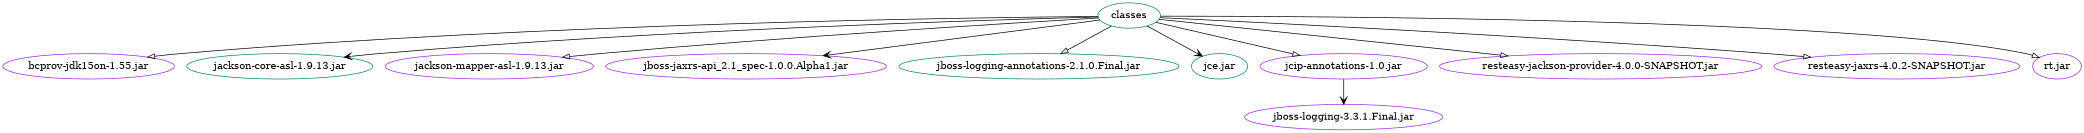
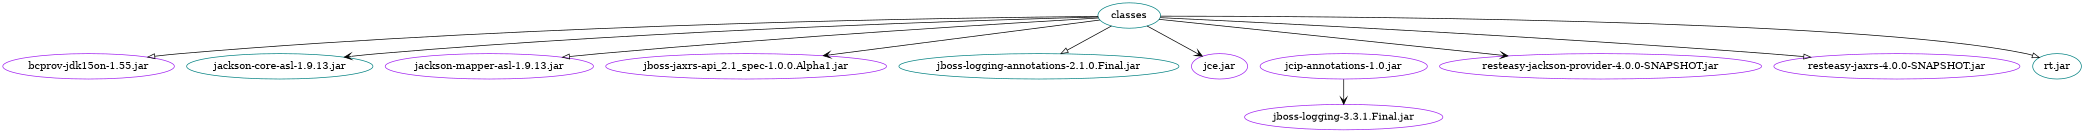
  digraph {
    node [color=purple]
    edge [arrowhead=onormal]
    classes [color=teal]
    "bcprov-jdk15on-1.55.jar"
    "jackson-core-asl-1.9.13.jar" [color=teal]
    "jackson-mapper-asl-1.9.13.jar"
    "jboss-jaxrs-api_2.1_spec-1.0.0.Alpha1.jar"
    "jboss-logging-annotations-2.1.0.Final.jar" [color=teal]
-   "jce.jar" [color=teal]
+   "jce.jar"
    "jcip-annotations-1.0.jar"
    "resteasy-jackson-provider-4.0.0-SNAPSHOT.jar"
-   "resteasy-jaxrs-4.0.0-SNAPSHOT.jar" [label="resteasy-jaxrs-4.0.2-SNAPSHOT.jar"]
-   "rt.jar"
+   "resteasy-jaxrs-4.0.0-SNAPSHOT.jar"
+   "rt.jar" [color=teal]
    "jboss-logging-3.3.1.Final.jar"
    classes -> "bcprov-jdk15on-1.55.jar"
    classes -> "jackson-core-asl-1.9.13.jar" [arrowhead=vee]
    classes -> "jackson-mapper-asl-1.9.13.jar"
    classes -> "jboss-jaxrs-api_2.1_spec-1.0.0.Alpha1.jar" [arrowhead=vee]
    classes -> "jboss-logging-annotations-2.1.0.Final.jar"
    classes -> "jce.jar" [arrowhead=vee]
-   classes -> "jcip-annotations-1.0.jar"
-   classes -> "resteasy-jackson-provider-4.0.0-SNAPSHOT.jar"
+   classes -> "resteasy-jackson-provider-4.0.0-SNAPSHOT.jar" [arrowhead=vee]
    classes -> "resteasy-jaxrs-4.0.0-SNAPSHOT.jar"
    classes -> "rt.jar"
    "jcip-annotations-1.0.jar" -> "jboss-logging-3.3.1.Final.jar" [arrowhead=vee]
  }
